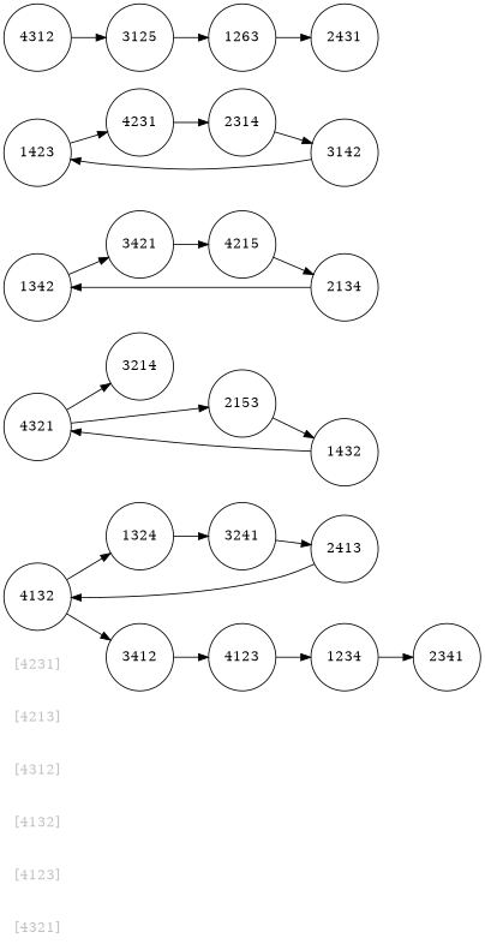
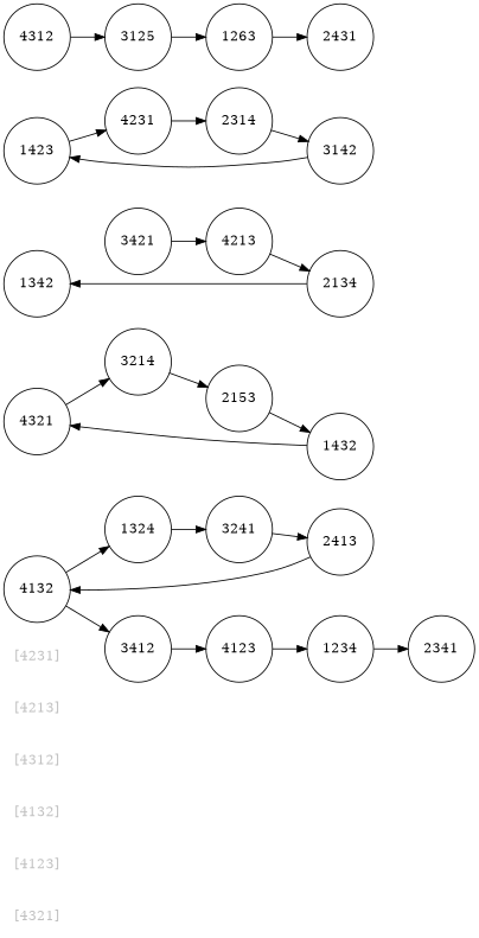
  digraph {
    rankdir=LR
    node [shape=circle]
    edge [color=black style=solid]
    n1 [fontcolor=gray label="[4321]" shape=none]
    n2 [fontcolor=gray label="[4123]" shape=none]
    n3 [fontcolor=gray label="[4132]" shape=none]
    n4 [fontcolor=gray label="[4312]" shape=none]
    n5 [fontcolor=gray label="[4213]" shape=none]
    n6 [fontcolor=gray label="[4231]" shape=none]
    n7 [label=2341]
    n8 [label=3412]
    n9 [label=4123]
    n10 [label=2413]
    n11 [label=4132]
    n12 [label=1324]
    n13 [label=4321]
    n14 [label=3214]
    n15 [label=2153]
    n16 [label=1342]
    n17 [label=3421]
-   n18 [label=4215]
+   n18 [label=4213]
    n19 [label=1432]
    n20 [label=1423]
    n21 [label=4231]
    n22 [label=2314]
    n23 [label=1234]
    n24 [label=3241]
    n25 [label=3142]
    n26 [label=4312]
    n27 [label=3125]
    n28 [label=1263]
    n29 [label=2134]
    n30 [label=2431]
    n8 -> n9
    n9 -> n23
    n10 -> n11
    n11 -> n8
    n11 -> n12
    n12 -> n24
    n13 -> n14
-   n13 -> n15
+   n14 -> n15
    n15 -> n19
-   n16 -> n17
    n17 -> n18
    n18 -> n29
    n19 -> n13
    n20 -> n21
    n21 -> n22
    n22 -> n25
    n23 -> n7
    n24 -> n10
    n25 -> n20
    n26 -> n27
    n27 -> n28
    n28 -> n30
    n29 -> n16
  }
